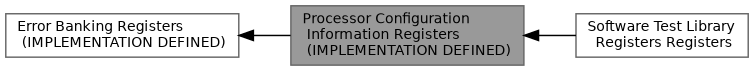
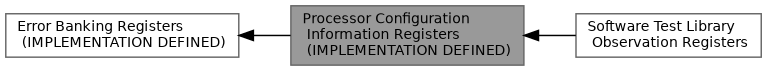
  digraph {
    rankdir=LR
    node [color=grey40 fillcolor=white fontname=Helvetica fontsize=10 shape=box style=filled]
    edge [dir=back fontname=Helvetica fontsize=10 labelfontname=Helvetica labelfontsize=10 shape=plaintext style=solid]
    n1 [height=0.2 label="Error Banking Registers\l (IMPLEMENTATION DEFINED)" width=0.4]
    n2 [color=gray40 fillcolor=grey60 fontcolor=black height=0.2 label="Processor Configuration\l Information Registers\l (IMPLEMENTATION DEFINED)" width=0.4]
-   n3 [height=0.2 label="Software Test Library\l Registers Registers" width=0.4]
+   n3 [height=0.2 label="Software Test Library\l Observation Registers" width=0.4]
    n1 -> n2
    n2 -> n3
  }
